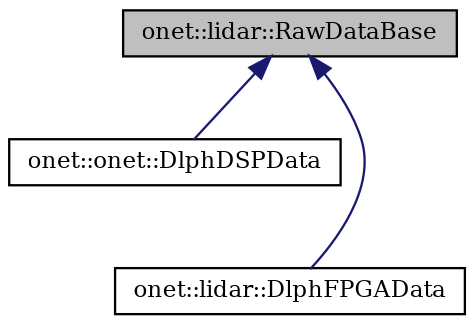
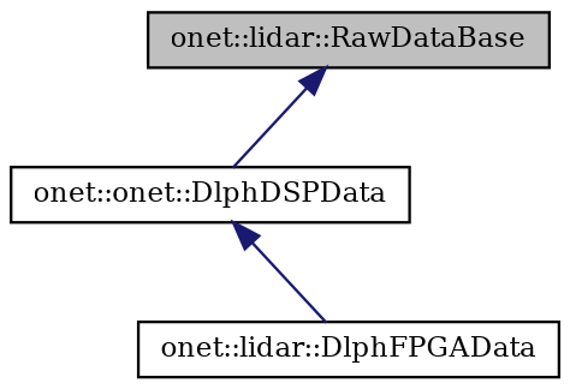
  digraph {
    fontname="DejaVu Serif"
    node [color=black fillcolor=white fontname="DejaVu Serif" fontsize=10 shape=record style=filled]
    edge [color=midnightblue dir=back fontname="DejaVu Serif" fontsize=10 labelfontname=Helvetica labelfontsize=10 style=solid]
    n1 [fillcolor=grey75 fontcolor=black height=0.2 label="onet::lidar::RawDataBase" width=0.4]
    n2 [height=0.2 label="onet::onet::DlphDSPData" width=0.4]
    n3 [height=0.2 label="onet::lidar::DlphFPGAData" width=0.4]
    n1 -> n2
-   n1 -> n3
+   n2 -> n3
  }
